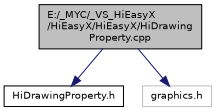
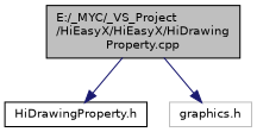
  digraph {
    node [color=black fillcolor=white fontname=Helvetica fontsize=10 shape=record style=filled]
    edge [color=midnightblue fontname=Helvetica fontsize=10 labelfontname=Helvetica labelfontsize=10 style=solid]
-   n1 [fillcolor=grey75 fontcolor=black height=0.2 label="E:/_MYC/_VS_HiEasyX\l/HiEasyX/HiEasyX/HiDrawing\lProperty.cpp" width=0.4]
+   n1 [fillcolor=grey75 fontcolor=black height=0.2 label="E:/_MYC/_VS_Project\l/HiEasyX/HiEasyX/HiDrawing\lProperty.cpp" width=0.4]
    n2 [height=0.2 label="HiDrawingProperty.h" width=0.4]
    n3 [color=grey75 height=0.2 label="graphics.h" width=0.4]
    n1 -> n2
    n1 -> n3
  }
